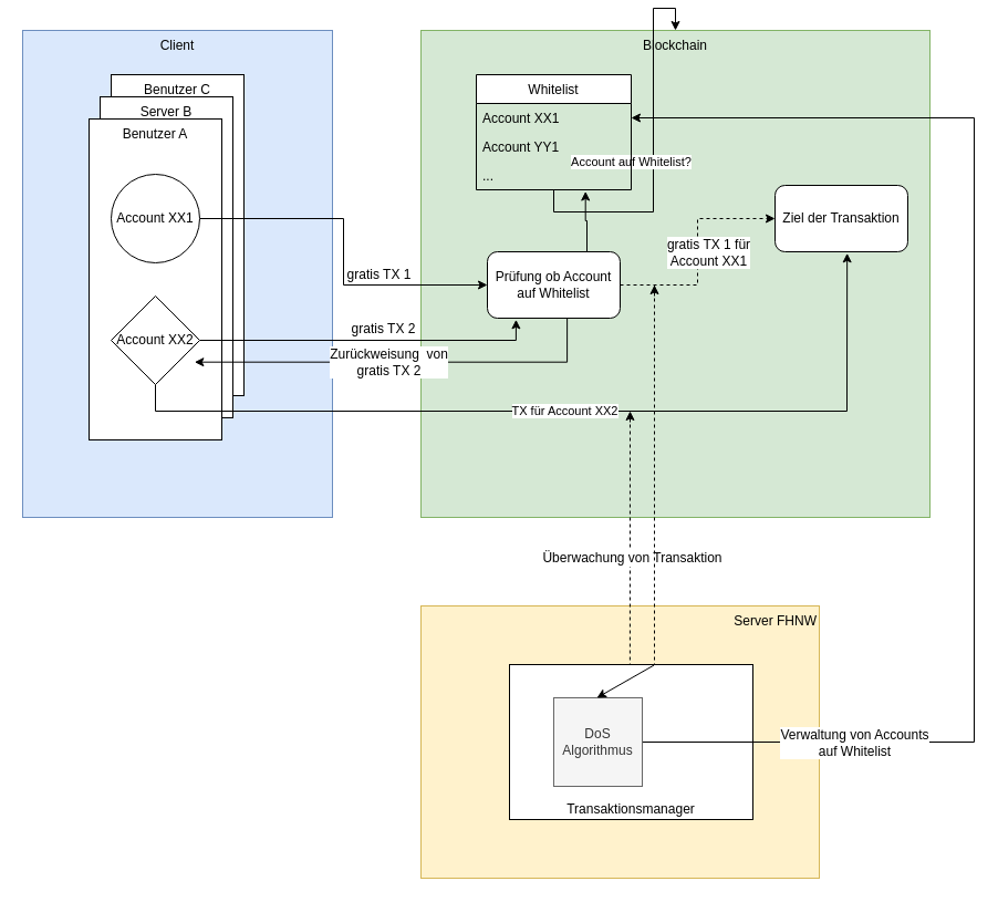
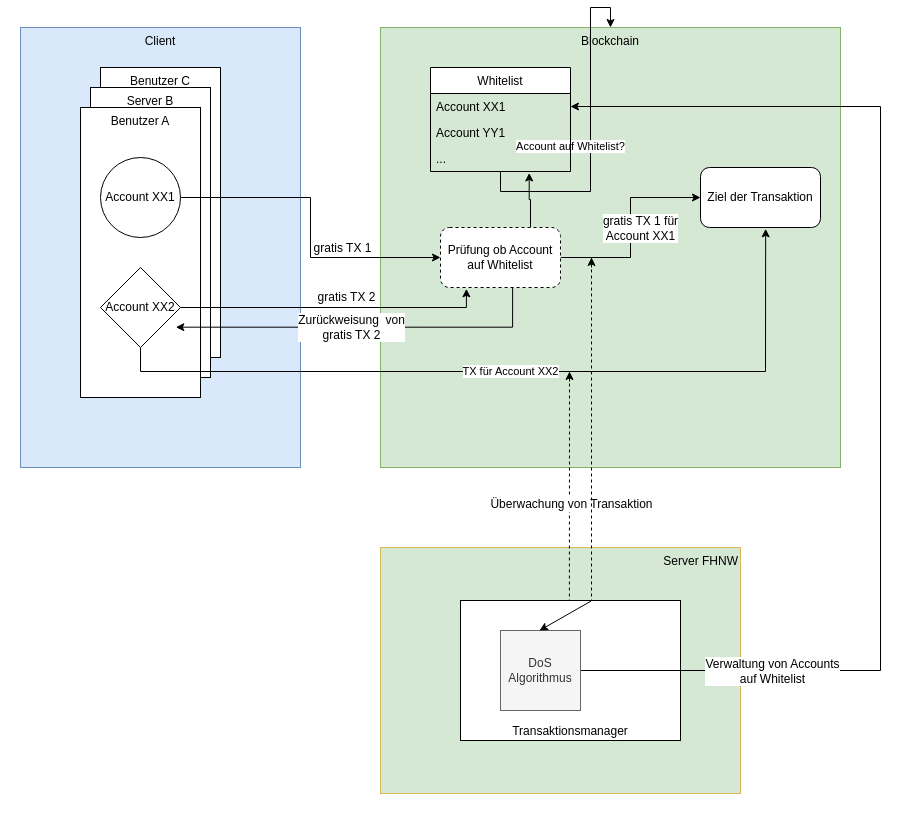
  <mxCell id="0" />
  <mxCell id="1" parent="0" />
- <mxCell id="2" value="Server FHNW" style="rounded=0;whiteSpace=wrap;html=1;fillColor=#fff2cc;strokeColor=#d6b656;verticalAlign=top;align=right;" vertex="1" parent="1"><mxGeometry x="380" y="540" width="360" height="246" as="geometry" /></mxCell>
+ <mxCell id="2" value="Server FHNW" style="rounded=0;whiteSpace=wrap;html=1;fillColor=#d5e8d4;strokeColor=#d6b656;verticalAlign=top;align=right;" vertex="1" parent="1"><mxGeometry x="380" y="540" width="360" height="246" as="geometry" /></mxCell>
  <mxCell id="3" value="Client" style="rounded=0;whiteSpace=wrap;html=1;verticalAlign=top;fillColor=#dae8fc;strokeColor=#6c8ebf;" vertex="1" parent="1"><mxGeometry x="20" y="20" width="280" height="440" as="geometry" /></mxCell>
  <mxCell id="4" value="Benutzer C" style="rounded=0;whiteSpace=wrap;html=1;verticalAlign=top;" vertex="1" parent="1"><mxGeometry x="100" y="60" width="120" height="290" as="geometry" /></mxCell>
  <mxCell id="5" value="Blockchain" style="rounded=0;whiteSpace=wrap;html=1;fillColor=#d5e8d4;strokeColor=#82b366;verticalAlign=top;" vertex="1" parent="1"><mxGeometry x="380" y="20" width="460" height="440" as="geometry" /></mxCell>
  <mxCell id="6" value="Server B" style="rounded=0;whiteSpace=wrap;html=1;verticalAlign=top;" vertex="1" parent="1"><mxGeometry x="90" y="80" width="120" height="290" as="geometry" /></mxCell>
  <mxCell id="7" value="Benutzer A" style="rounded=0;whiteSpace=wrap;html=1;verticalAlign=top;" vertex="1" parent="1"><mxGeometry x="80" y="100" width="120" height="290" as="geometry" /></mxCell>
  <mxCell id="8" style="edgeStyle=orthogonalEdgeStyle;rounded=0;orthogonalLoop=1;jettySize=auto;html=1;entryX=0;entryY=0.5;entryDx=0;entryDy=0;" edge="1" parent="1" source="10" target="25"><mxGeometry relative="1" as="geometry" /></mxCell>
  <mxCell id="9" value="gratis TX 1" style="text;html=1;align=center;verticalAlign=middle;resizable=0;points=[];labelBackgroundColor=#ffffff;" vertex="1" connectable="0" parent="8"><mxGeometry x="0.382" y="1" relative="1" as="geometry"><mxPoint y="-9" as="offset" /></mxGeometry></mxCell>
  <mxCell id="10" value="Account XX1" style="ellipse;whiteSpace=wrap;html=1;aspect=fixed;" vertex="1" parent="1"><mxGeometry x="100" y="150" width="80" height="80" as="geometry" /></mxCell>
  <mxCell id="11" style="edgeStyle=orthogonalEdgeStyle;rounded=0;orthogonalLoop=1;jettySize=auto;html=1;exitX=1;exitY=0.5;exitDx=0;exitDy=0;entryX=0.216;entryY=1.022;entryDx=0;entryDy=0;entryPerimeter=0;" edge="1" parent="1" source="13" target="25"><mxGeometry relative="1" as="geometry"><Array as="points"><mxPoint x="466" y="300" /></Array><mxPoint x="410.72" y="281.54" as="targetPoint" /></mxGeometry></mxCell>
  <mxCell id="12" value="gratis TX 2" style="text;html=1;align=center;verticalAlign=middle;resizable=0;points=[];labelBackgroundColor=#ffffff;" vertex="1" connectable="0" parent="11"><mxGeometry x="0.081" y="-1" relative="1" as="geometry"><mxPoint y="-11.02" as="offset" /></mxGeometry></mxCell>
  <mxCell id="13" value="Account XX2" style="rhombus;whiteSpace=wrap;html=1;aspect=fixed;" vertex="1" parent="1"><mxGeometry x="100" y="260" width="80" height="80" as="geometry" /></mxCell>
  <mxCell id="14" style="edgeStyle=orthogonalEdgeStyle;rounded=0;orthogonalLoop=1;jettySize=auto;html=1;entryX=0.942;entryY=0.746;entryDx=0;entryDy=0;entryPerimeter=0;exitX=0.601;exitY=0.999;exitDx=0;exitDy=0;exitPerimeter=0;" edge="1" parent="1" source="25" target="13"><mxGeometry relative="1" as="geometry"><Array as="points"><mxPoint x="512" y="320" /></Array><mxPoint x="410.96" y="331.13" as="sourcePoint" /></mxGeometry></mxCell>
  <mxCell id="15" value="Zurückweisung&amp;nbsp; von&lt;br&gt;gratis TX 2" style="text;html=1;align=center;verticalAlign=middle;resizable=0;points=[];labelBackgroundColor=#ffffff;" vertex="1" connectable="0" parent="14"><mxGeometry x="0.102" y="1" relative="1" as="geometry"><mxPoint x="5.73" y="-0.7" as="offset" /></mxGeometry></mxCell>
  <mxCell id="16" value="Ziel der Transaktion" style="whiteSpace=wrap;html=1;rounded=1;" vertex="1" parent="1"><mxGeometry x="700" y="160" width="120" height="60" as="geometry" /></mxCell>
  <mxCell id="17" value="TX für Account XX2" style="endArrow=classic;html=1;exitX=0.5;exitY=1;exitDx=0;exitDy=0;entryX=0.543;entryY=1.022;entryDx=0;entryDy=0;entryPerimeter=0;rounded=0;" edge="1" parent="1" source="13" target="16"><mxGeometry x="-0.005" width="50" height="50" relative="1" as="geometry"><mxPoint x="180" y="590" as="sourcePoint" /><mxPoint x="410" y="364.19" as="targetPoint" /><Array as="points"><mxPoint x="140" y="364" /><mxPoint x="765" y="364" /></Array><mxPoint as="offset" /></mxGeometry></mxCell>
  <mxCell id="18" value="Transaktionsmanager" style="rounded=0;whiteSpace=wrap;html=1;align=center;verticalAlign=bottom;labelPosition=center;verticalLabelPosition=middle;" vertex="1" parent="1"><mxGeometry x="460" y="593" width="220" height="140" as="geometry" /></mxCell>
  <mxCell id="19" style="edgeStyle=orthogonalEdgeStyle;rounded=0;orthogonalLoop=1;jettySize=auto;html=1;entryX=1;entryY=0.5;entryDx=0;entryDy=0;exitX=1;exitY=0.5;exitDx=0;exitDy=0;" edge="1" parent="1" source="21" target="34"><mxGeometry relative="1" as="geometry"><Array as="points"><mxPoint x="880" y="663" /><mxPoint x="880" y="99" /></Array></mxGeometry></mxCell>
  <mxCell id="20" value="Verwaltung von Accounts&lt;br&gt;auf Whitelist" style="text;html=1;align=center;verticalAlign=middle;resizable=0;points=[];labelBackgroundColor=#ffffff;" vertex="1" connectable="0" parent="19"><mxGeometry x="-0.674" relative="1" as="geometry"><mxPoint as="offset" /></mxGeometry></mxCell>
  <mxCell id="21" value="DoS&lt;br&gt;Algorithmus" style="whiteSpace=wrap;html=1;aspect=fixed;fillColor=#f5f5f5;strokeColor=#666666;fontColor=#333333;" vertex="1" parent="1"><mxGeometry x="500" y="623" width="80" height="80" as="geometry" /></mxCell>
- <mxCell id="22" style="edgeStyle=orthogonalEdgeStyle;rounded=0;orthogonalLoop=1;jettySize=auto;html=1;dashed=1;" edge="1" parent="1" source="25" target="16"><mxGeometry relative="1" as="geometry" /></mxCell>
+ <mxCell id="22" style="edgeStyle=orthogonalEdgeStyle;rounded=0;orthogonalLoop=1;jettySize=auto;html=1;" edge="1" parent="1" source="25" target="16"><mxGeometry relative="1" as="geometry" /></mxCell>
  <mxCell id="23" value="gratis TX 1 für&lt;br&gt;Account XX1" style="text;html=1;align=center;verticalAlign=middle;resizable=0;points=[];labelBackgroundColor=#ffffff;" vertex="1" connectable="0" parent="22"><mxGeometry x="-0.307" y="4" relative="1" as="geometry"><mxPoint x="10.86" y="-26" as="offset" /></mxGeometry></mxCell>
  <mxCell id="24" style="edgeStyle=orthogonalEdgeStyle;rounded=0;orthogonalLoop=1;jettySize=auto;html=1;entryX=0.705;entryY=1.057;entryDx=0;entryDy=0;exitX=0.75;exitY=0;exitDx=0;exitDy=0;entryPerimeter=0;" edge="1" parent="1" source="25" target="36"><mxGeometry relative="1" as="geometry"><Array as="points"><mxPoint x="530" y="192" /><mxPoint x="529" y="192" /></Array></mxGeometry></mxCell>
- <mxCell id="25" value="Prüfung ob Account auf Whitelist" style="rounded=1;whiteSpace=wrap;html=1;align=center;" vertex="1" parent="1"><mxGeometry x="440" y="220" width="120" height="60" as="geometry" /></mxCell>
+ <mxCell id="25" value="Prüfung ob Account auf Whitelist" style="rounded=1;whiteSpace=wrap;html=1;align=center;dashed=1;" vertex="1" parent="1"><mxGeometry x="440" y="220" width="120" height="60" as="geometry" /></mxCell>
  <mxCell id="26" value="Account auf Whitelist?" style="edgeStyle=orthogonalEdgeStyle;rounded=0;orthogonalLoop=1;jettySize=auto;html=1;" edge="1" parent="1" source="33" target="5"><mxGeometry x="-0.071" y="20" relative="1" as="geometry"><mxPoint as="offset" /></mxGeometry></mxCell>
  <mxCell id="27" value="" style="endArrow=none;dashed=1;html=1;entryX=0.495;entryY=0.002;entryDx=0;entryDy=0;entryPerimeter=0;" edge="1" parent="1" target="18"><mxGeometry width="50" height="50" relative="1" as="geometry"><mxPoint x="569" y="370" as="sourcePoint" /><mxPoint x="240" y="810" as="targetPoint" /></mxGeometry></mxCell>
  <mxCell id="28" value="Überwachung von Transaktion" style="text;html=1;align=center;verticalAlign=middle;resizable=0;points=[];labelBackgroundColor=#ffffff;" vertex="1" connectable="0" parent="27"><mxGeometry x="0.138" y="-1" relative="1" as="geometry"><mxPoint x="2.06" as="offset" /></mxGeometry></mxCell>
  <mxCell id="29" value="" style="endArrow=classic;html=1;" edge="1" parent="1"><mxGeometry width="50" height="50" relative="1" as="geometry"><mxPoint x="569" y="374" as="sourcePoint" /><mxPoint x="569" y="364" as="targetPoint" /></mxGeometry></mxCell>
  <mxCell id="30" value="" style="endArrow=none;dashed=1;html=1;entryX=0.495;entryY=0.002;entryDx=0;entryDy=0;entryPerimeter=0;" edge="1" parent="1"><mxGeometry width="50" height="50" relative="1" as="geometry"><mxPoint x="591" y="250" as="sourcePoint" /><mxPoint x="591" y="593.28" as="targetPoint" /></mxGeometry></mxCell>
  <mxCell id="31" value="" style="endArrow=classic;html=1;" edge="1" parent="1"><mxGeometry width="50" height="50" relative="1" as="geometry"><mxPoint x="591" y="260" as="sourcePoint" /><mxPoint x="591" y="250" as="targetPoint" /></mxGeometry></mxCell>
  <mxCell id="32" value="" style="endArrow=classic;html=1;entryX=0.5;entryY=0;entryDx=0;entryDy=0;exitX=0.598;exitY=0.004;exitDx=0;exitDy=0;exitPerimeter=0;" edge="1" parent="1"><mxGeometry width="50" height="50" relative="1" as="geometry"><mxPoint x="590.56" y="593.56" as="sourcePoint" /><mxPoint x="539" y="623" as="targetPoint" /></mxGeometry></mxCell>
  <mxCell id="33" value="Whitelist" style="swimlane;fontStyle=0;childLayout=stackLayout;horizontal=1;startSize=26;horizontalStack=0;resizeParent=1;resizeParentMax=0;resizeLast=0;collapsible=1;marginBottom=0;" vertex="1" parent="1"><mxGeometry x="430" y="60" width="140" height="104" as="geometry" /></mxCell>
  <mxCell id="34" value="Account XX1" style="text;align=left;verticalAlign=top;spacingLeft=4;spacingRight=4;overflow=hidden;rotatable=0;points=[[0,0.5],[1,0.5]];portConstraint=eastwest;" vertex="1" parent="33"><mxGeometry y="26" width="140" height="26" as="geometry" /></mxCell>
  <mxCell id="35" value="Account YY1" style="text;align=left;verticalAlign=top;spacingLeft=4;spacingRight=4;overflow=hidden;rotatable=0;points=[[0,0.5],[1,0.5]];portConstraint=eastwest;" vertex="1" parent="33"><mxGeometry y="52" width="140" height="26" as="geometry" /></mxCell>
  <mxCell id="36" value="..." style="text;strokeColor=none;fillColor=none;align=left;verticalAlign=top;spacingLeft=4;spacingRight=4;overflow=hidden;rotatable=0;points=[[0,0.5],[1,0.5]];portConstraint=eastwest;" vertex="1" parent="33"><mxGeometry y="78" width="140" height="26" as="geometry" /></mxCell>
